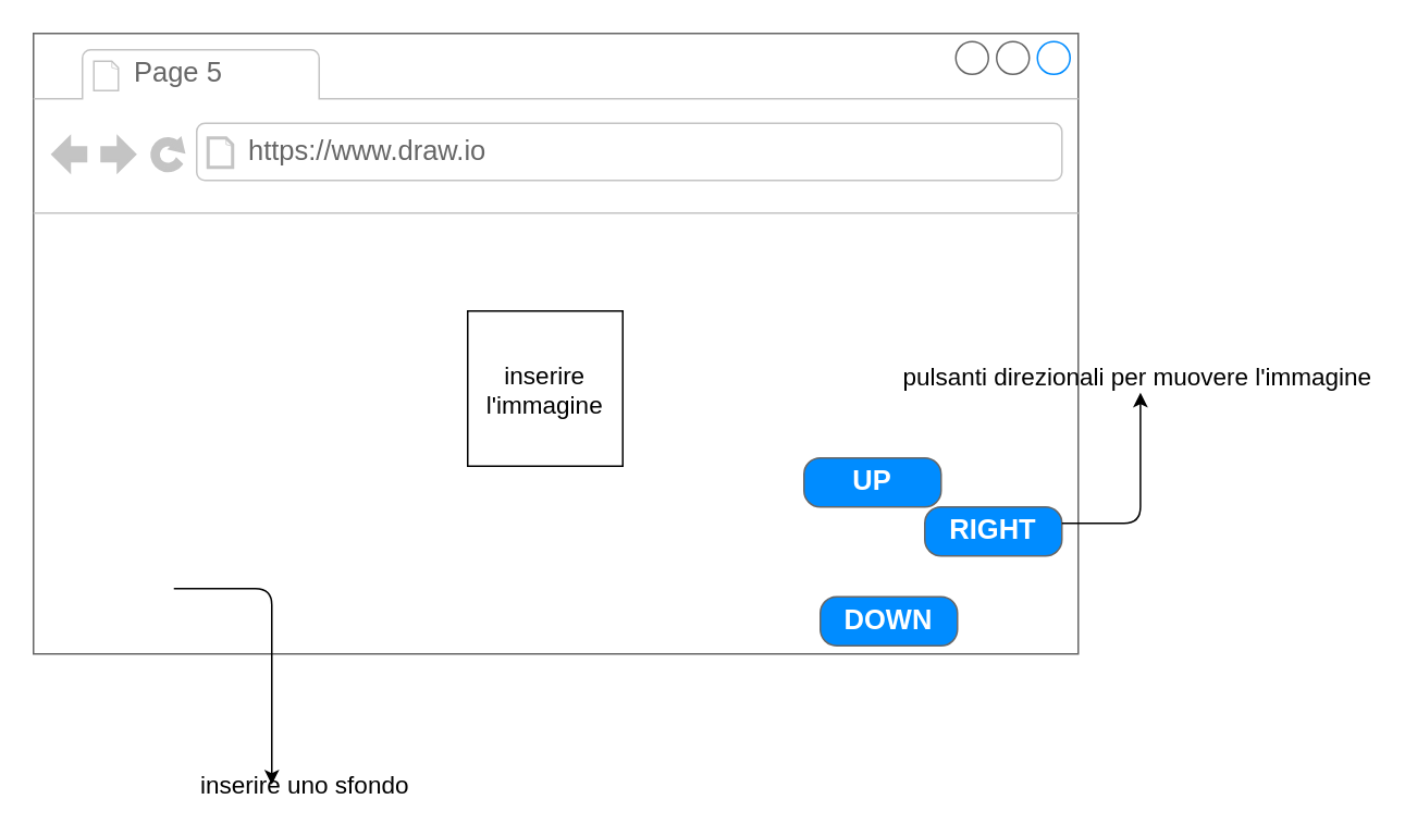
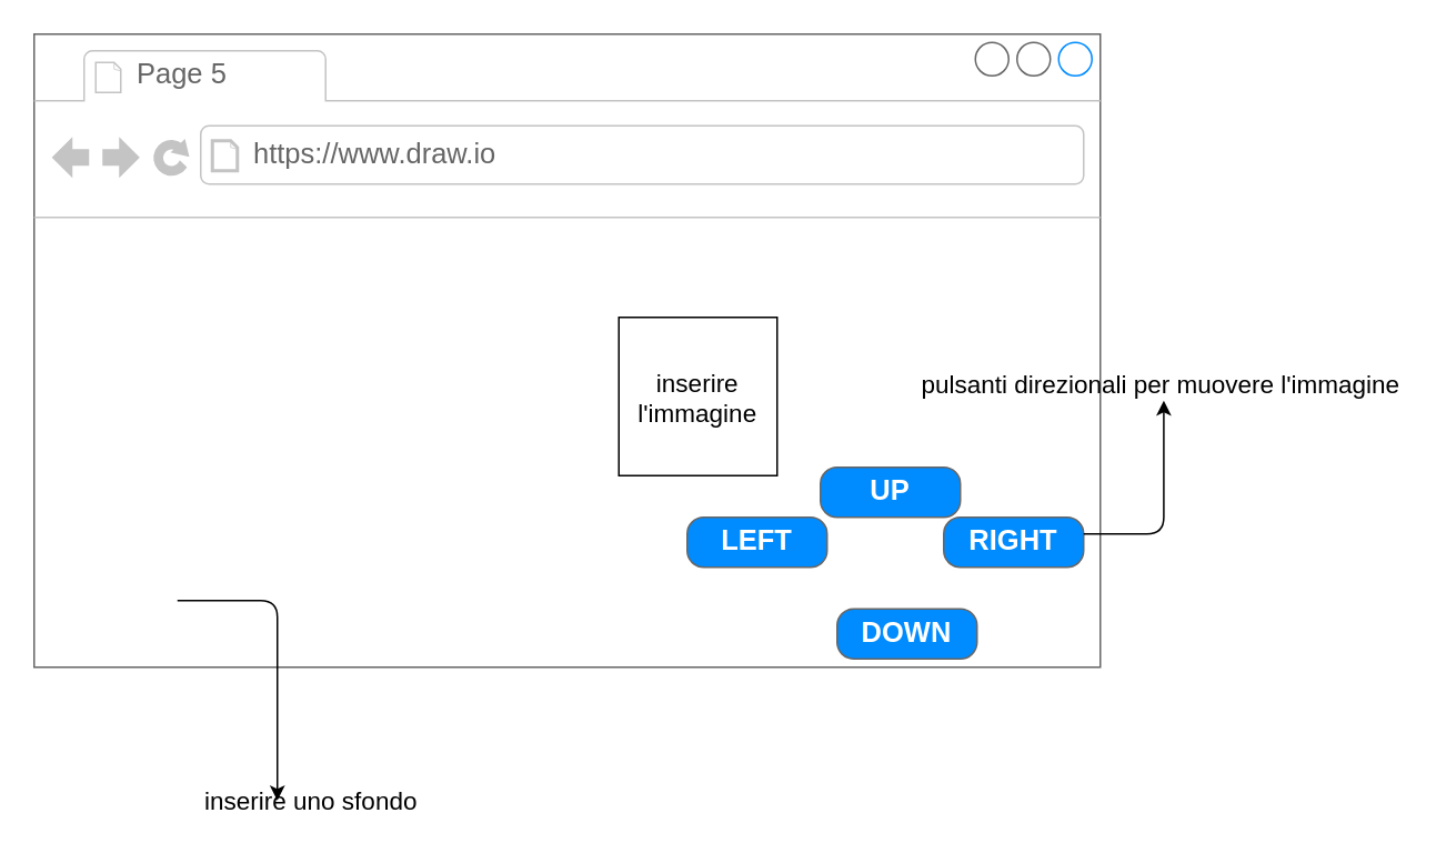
  <mxCell id="0" />
  <mxCell id="1" parent="0" />
  <mxCell id="2" value="" style="strokeWidth=1;shadow=0;dashed=0;align=center;html=1;shape=mxgraph.mockup.containers.browserWindow;rSize=0;strokeColor=#666666;strokeColor2=#008cff;strokeColor3=#c4c4c4;mainText=,;recursiveResize=0;" vertex="1" parent="1"><mxGeometry x="20" y="20" width="640" height="380" as="geometry" /></mxCell>
  <mxCell id="3" value="Page 5" style="strokeWidth=1;shadow=0;dashed=0;align=center;html=1;shape=mxgraph.mockup.containers.anchor;fontSize=17;fontColor=#666666;align=left;" vertex="1" parent="2"><mxGeometry x="60" y="12" width="110" height="26" as="geometry" /></mxCell>
  <mxCell id="4" value="https://www.draw.io" style="strokeWidth=1;shadow=0;dashed=0;align=center;html=1;shape=mxgraph.mockup.containers.anchor;rSize=0;fontSize=17;fontColor=#666666;align=left;" vertex="1" parent="2"><mxGeometry x="130" y="60" width="250" height="26" as="geometry" /></mxCell>
- <mxCell id="5" value="inserire l'immagine" style="whiteSpace=wrap;html=1;aspect=fixed;fontFamily=Helvetica;fontSize=15;" vertex="1" parent="2"><mxGeometry x="266" y="170" width="95" height="95" as="geometry" /></mxCell>
+ <mxCell id="5" value="inserire l'immagine" style="whiteSpace=wrap;html=1;aspect=fixed;fontFamily=Helvetica;fontSize=15;" vertex="1" parent="2"><mxGeometry x="351" y="170" width="95" height="95" as="geometry" /></mxCell>
  <mxCell id="6" value="UP" style="strokeWidth=1;shadow=0;dashed=0;align=center;html=1;shape=mxgraph.mockup.buttons.button;strokeColor=#666666;fontColor=#ffffff;mainText=;buttonStyle=round;fontSize=17;fontStyle=1;fillColor=#008cff;whiteSpace=wrap;" vertex="1" parent="2"><mxGeometry x="472" y="260" width="84" height="30" as="geometry" /></mxCell>
  <mxCell id="7" value="DOWN" style="strokeWidth=1;shadow=0;dashed=0;align=center;html=1;shape=mxgraph.mockup.buttons.button;strokeColor=#666666;fontColor=#ffffff;mainText=;buttonStyle=round;fontSize=17;fontStyle=1;fillColor=#008cff;whiteSpace=wrap;" vertex="1" parent="2"><mxGeometry x="482" y="345" width="84" height="30" as="geometry" /></mxCell>
+ <mxCell id="8" value="LEFT" style="strokeWidth=1;shadow=0;dashed=0;align=center;html=1;shape=mxgraph.mockup.buttons.button;strokeColor=#666666;fontColor=#ffffff;mainText=;buttonStyle=round;fontSize=17;fontStyle=1;fillColor=#008cff;whiteSpace=wrap;" vertex="1" parent="2"><mxGeometry x="392" y="290" width="84" height="30" as="geometry" /></mxCell>
  <mxCell id="9" value="RIGHT" style="strokeWidth=1;shadow=0;dashed=0;align=center;html=1;shape=mxgraph.mockup.buttons.button;strokeColor=#666666;fontColor=#ffffff;mainText=;buttonStyle=round;fontSize=17;fontStyle=1;fillColor=#008cff;whiteSpace=wrap;" vertex="1" parent="2"><mxGeometry x="546" y="290" width="84" height="30" as="geometry" /></mxCell>
  <mxCell id="10" value="" style="edgeStyle=segmentEdgeStyle;endArrow=classic;html=1;fontFamily=Helvetica;fontSize=15;" edge="1" parent="2"><mxGeometry width="50" height="50" relative="1" as="geometry"><mxPoint x="86" y="340" as="sourcePoint" /><mxPoint x="146" y="460" as="targetPoint" /></mxGeometry></mxCell>
  <mxCell id="11" value="" style="edgeStyle=segmentEdgeStyle;endArrow=classic;html=1;fontFamily=Helvetica;fontSize=15;entryX=0.507;entryY=1;entryDx=0;entryDy=0;entryPerimeter=0;" edge="1" parent="1" target="12"><mxGeometry width="50" height="50" relative="1" as="geometry"><mxPoint x="650" y="320" as="sourcePoint" /><mxPoint x="700" y="260" as="targetPoint" /></mxGeometry></mxCell>
  <mxCell id="12" value="pulsanti direzionali per muovere l'immagine" style="text;html=1;align=center;verticalAlign=middle;resizable=0;points=[];autosize=1;fontSize=15;fontFamily=Helvetica;" vertex="1" parent="1"><mxGeometry x="546" y="220" width="300" height="20" as="geometry" /></mxCell>
  <mxCell id="13" value="inserire uno sfondo" style="text;html=1;align=center;verticalAlign=middle;resizable=0;points=[];autosize=1;fontSize=15;fontFamily=Helvetica;" vertex="1" parent="1"><mxGeometry x="116" y="470" width="140" height="20" as="geometry" /></mxCell>
